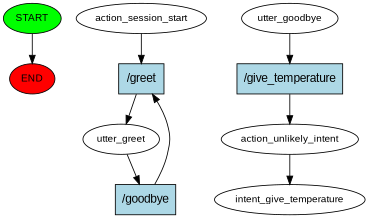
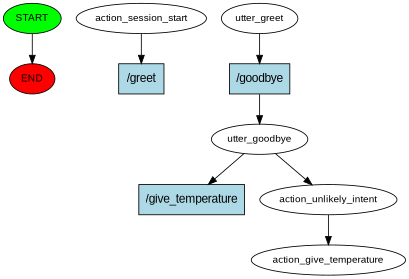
  digraph {
    fontname="Liberation Sans"
    node [fontname="Liberation Sans" fontsize=12]
    edge [fontname="Liberation Sans"]
    n1 [fillcolor=green label=START style=filled]
    n2 [fillcolor=red label=END style=filled]
    n3 [label=action_session_start]
    n4 [fillcolor=lightblue label="/greet" shape=rect style=filled fontsize=""]
    n5 [label=utter_greet]
    n6 [fillcolor=lightblue label="/goodbye" shape=rect style=filled fontsize=""]
    n7 [label=utter_goodbye]
    n8 [fillcolor=lightblue label="/give_temperature" shape=rect style=filled fontsize=""]
    n9 [label=action_unlikely_intent]
-   n10 [label=intent_give_temperature]
+   n10 [label=action_give_temperature]
    n1 -> n2
    n3 -> n4
-   n4 -> n5
    n5 -> n6
-   n6 -> n4
+   n6 -> n7
    n7 -> n8
-   n8 -> n9
+   n7 -> n9
    n9 -> n10
  }
